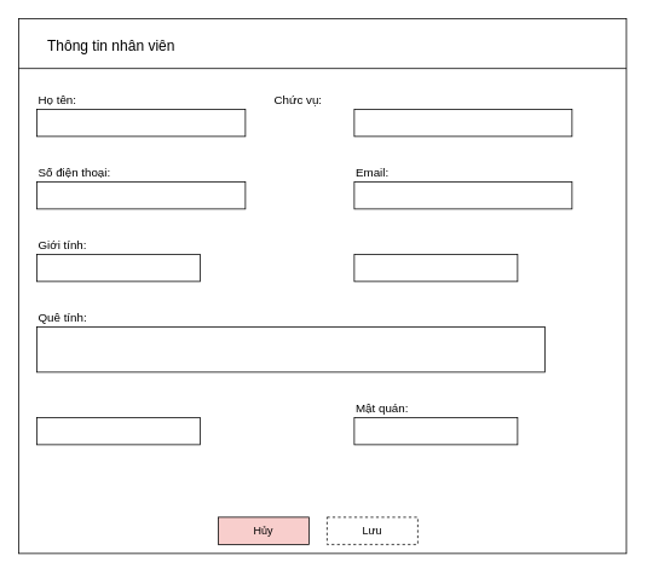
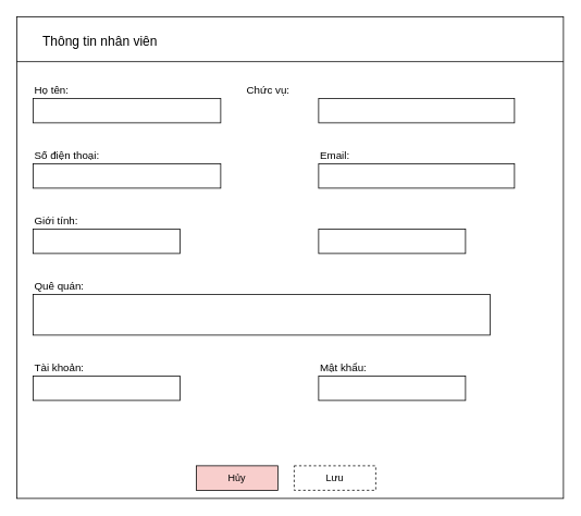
  <mxCell id="0" />
  <mxCell id="1" parent="0" />
  <mxCell id="2" value="" style="rounded=0;whiteSpace=wrap;html=1;" vertex="1" parent="1"><mxGeometry x="20" y="20" width="670" height="590" as="geometry" /></mxCell>
  <mxCell id="3" value="&lt;font style=&quot;font-size: 13px&quot;&gt;Họ tên:&lt;/font&gt;" style="text;html=1;strokeColor=none;fillColor=none;align=left;verticalAlign=middle;whiteSpace=wrap;rounded=0;" vertex="1" parent="1"><mxGeometry x="40" y="100" width="80" height="20" as="geometry" /></mxCell>
  <mxCell id="4" value="&lt;font style=&quot;font-size: 13px&quot;&gt;Chức vụ:&lt;/font&gt;" style="text;html=1;strokeColor=none;fillColor=none;align=left;verticalAlign=middle;whiteSpace=wrap;rounded=0;" vertex="1" parent="1"><mxGeometry x="300" y="100" width="80" height="20" as="geometry" /></mxCell>
  <mxCell id="5" value="&lt;span style=&quot;font-size: 16px&quot;&gt;Thông tin nhân viên&lt;/span&gt;" style="text;html=1;strokeColor=none;fillColor=none;align=left;verticalAlign=middle;whiteSpace=wrap;rounded=0;" vertex="1" parent="1"><mxGeometry x="50" y="30" width="440" height="40" as="geometry" /></mxCell>
  <mxCell id="6" value="" style="line;strokeWidth=1;html=1;perimeter=backbonePerimeter;points=[];outlineConnect=0;" vertex="1" parent="1"><mxGeometry x="20" y="70" width="670" height="10" as="geometry" /></mxCell>
  <mxCell id="7" value="" style="rounded=0;whiteSpace=wrap;html=1;strokeWidth=1;" vertex="1" parent="1"><mxGeometry x="40" y="120" width="230" height="30" as="geometry" /></mxCell>
  <mxCell id="8" value="" style="rounded=0;whiteSpace=wrap;html=1;strokeWidth=1;" vertex="1" parent="1"><mxGeometry x="390" y="120" width="240" height="30" as="geometry" /></mxCell>
  <mxCell id="9" value="&lt;font style=&quot;font-size: 13px&quot;&gt;Số điện thoại:&lt;/font&gt;" style="text;html=1;strokeColor=none;fillColor=none;align=left;verticalAlign=middle;whiteSpace=wrap;rounded=0;" vertex="1" parent="1"><mxGeometry x="40" y="180" width="200" height="20" as="geometry" /></mxCell>
  <mxCell id="10" value="" style="rounded=0;whiteSpace=wrap;html=1;strokeWidth=1;" vertex="1" parent="1"><mxGeometry x="40" y="200" width="230" height="30" as="geometry" /></mxCell>
  <mxCell id="11" value="&lt;font style=&quot;font-size: 13px&quot;&gt;Email:&lt;/font&gt;" style="text;html=1;strokeColor=none;fillColor=none;align=left;verticalAlign=middle;whiteSpace=wrap;rounded=0;" vertex="1" parent="1"><mxGeometry x="390" y="180" width="80" height="20" as="geometry" /></mxCell>
  <mxCell id="12" value="" style="rounded=0;whiteSpace=wrap;html=1;strokeWidth=1;" vertex="1" parent="1"><mxGeometry x="390" y="200" width="240" height="30" as="geometry" /></mxCell>
  <mxCell id="13" value="&lt;span style=&quot;font-size: 13px&quot;&gt;Giới tính:&lt;/span&gt;" style="text;html=1;strokeColor=none;fillColor=none;align=left;verticalAlign=middle;whiteSpace=wrap;rounded=0;" vertex="1" parent="1"><mxGeometry x="40" y="260" width="80" height="20" as="geometry" /></mxCell>
  <mxCell id="14" value="" style="rounded=0;whiteSpace=wrap;html=1;strokeWidth=1;" vertex="1" parent="1"><mxGeometry x="40" y="280" width="180" height="30" as="geometry" /></mxCell>
  <mxCell id="15" value="" style="rounded=0;whiteSpace=wrap;html=1;strokeWidth=1;" vertex="1" parent="1"><mxGeometry x="390" y="280" width="180" height="30" as="geometry" /></mxCell>
- <mxCell id="16" value="&lt;span style=&quot;font-size: 13px&quot;&gt;Quê tính:&lt;/span&gt;" style="text;html=1;strokeColor=none;fillColor=none;align=left;verticalAlign=middle;whiteSpace=wrap;rounded=0;" vertex="1" parent="1"><mxGeometry x="40" y="340" width="80" height="20" as="geometry" /></mxCell>
+ <mxCell id="16" value="&lt;span style=&quot;font-size: 13px&quot;&gt;Quê quán:&lt;/span&gt;" style="text;html=1;strokeColor=none;fillColor=none;align=left;verticalAlign=middle;whiteSpace=wrap;rounded=0;" vertex="1" parent="1"><mxGeometry x="40" y="340" width="80" height="20" as="geometry" /></mxCell>
  <mxCell id="17" value="" style="rounded=0;whiteSpace=wrap;html=1;strokeWidth=1;" vertex="1" parent="1"><mxGeometry x="40" y="360" width="560" height="50" as="geometry" /></mxCell>
+ <mxCell id="18" value="&lt;span style=&quot;font-size: 13px&quot;&gt;Tài khoản:&lt;/span&gt;" style="text;html=1;strokeColor=none;fillColor=none;align=left;verticalAlign=middle;whiteSpace=wrap;rounded=0;" vertex="1" parent="1"><mxGeometry x="40" y="440" width="80" height="20" as="geometry" /></mxCell>
  <mxCell id="19" value="" style="rounded=0;whiteSpace=wrap;html=1;strokeWidth=1;" vertex="1" parent="1"><mxGeometry x="40" y="460" width="180" height="30" as="geometry" /></mxCell>
- <mxCell id="20" value="&lt;span style=&quot;font-size: 13px&quot;&gt;Mật quán:&lt;/span&gt;" style="text;html=1;strokeColor=none;fillColor=none;align=left;verticalAlign=middle;whiteSpace=wrap;rounded=0;" vertex="1" parent="1"><mxGeometry x="390" y="440" width="80" height="20" as="geometry" /></mxCell>
+ <mxCell id="20" value="&lt;span style=&quot;font-size: 13px&quot;&gt;Mật khẩu:&lt;/span&gt;" style="text;html=1;strokeColor=none;fillColor=none;align=left;verticalAlign=middle;whiteSpace=wrap;rounded=0;" vertex="1" parent="1"><mxGeometry x="390" y="440" width="80" height="20" as="geometry" /></mxCell>
  <mxCell id="21" value="" style="rounded=0;whiteSpace=wrap;html=1;strokeWidth=1;" vertex="1" parent="1"><mxGeometry x="390" y="460" width="180" height="30" as="geometry" /></mxCell>
  <mxCell id="22" value="Lưu" style="rounded=0;whiteSpace=wrap;html=1;strokeWidth=1;dashed=1;" vertex="1" parent="1"><mxGeometry x="360" y="570" width="100" height="30" as="geometry" /></mxCell>
  <mxCell id="23" value="Hủy" style="rounded=0;whiteSpace=wrap;html=1;strokeWidth=1;fillColor=#f8cecc;" vertex="1" parent="1"><mxGeometry x="240" y="570" width="100" height="30" as="geometry" /></mxCell>
